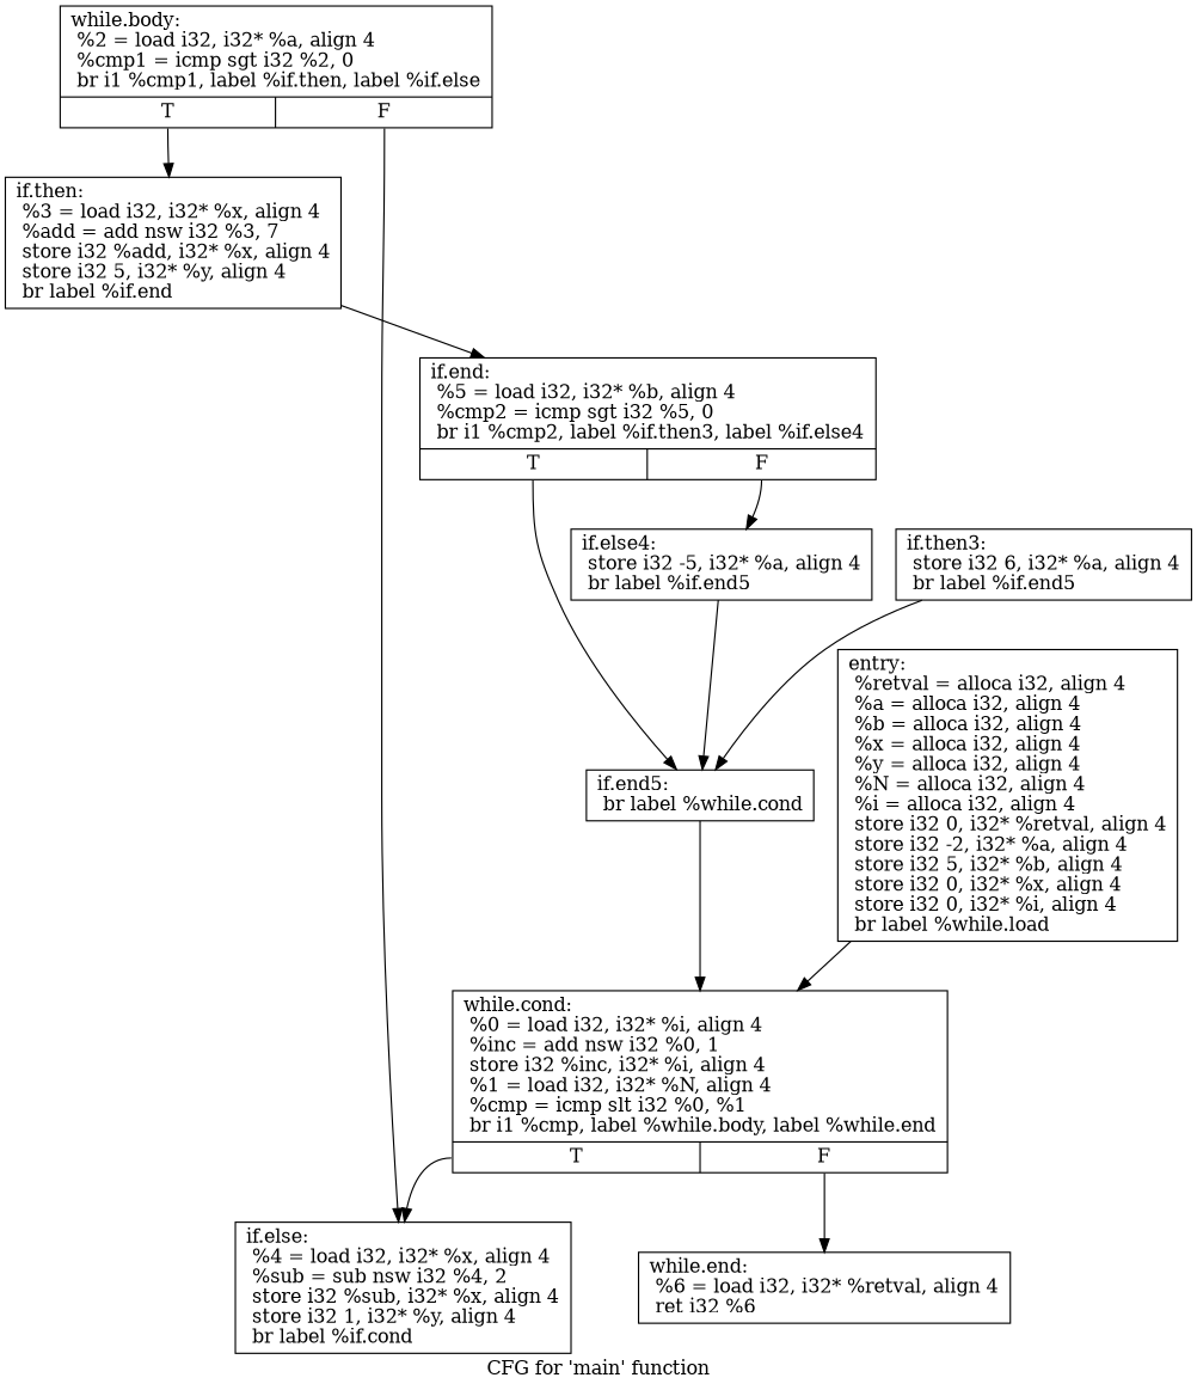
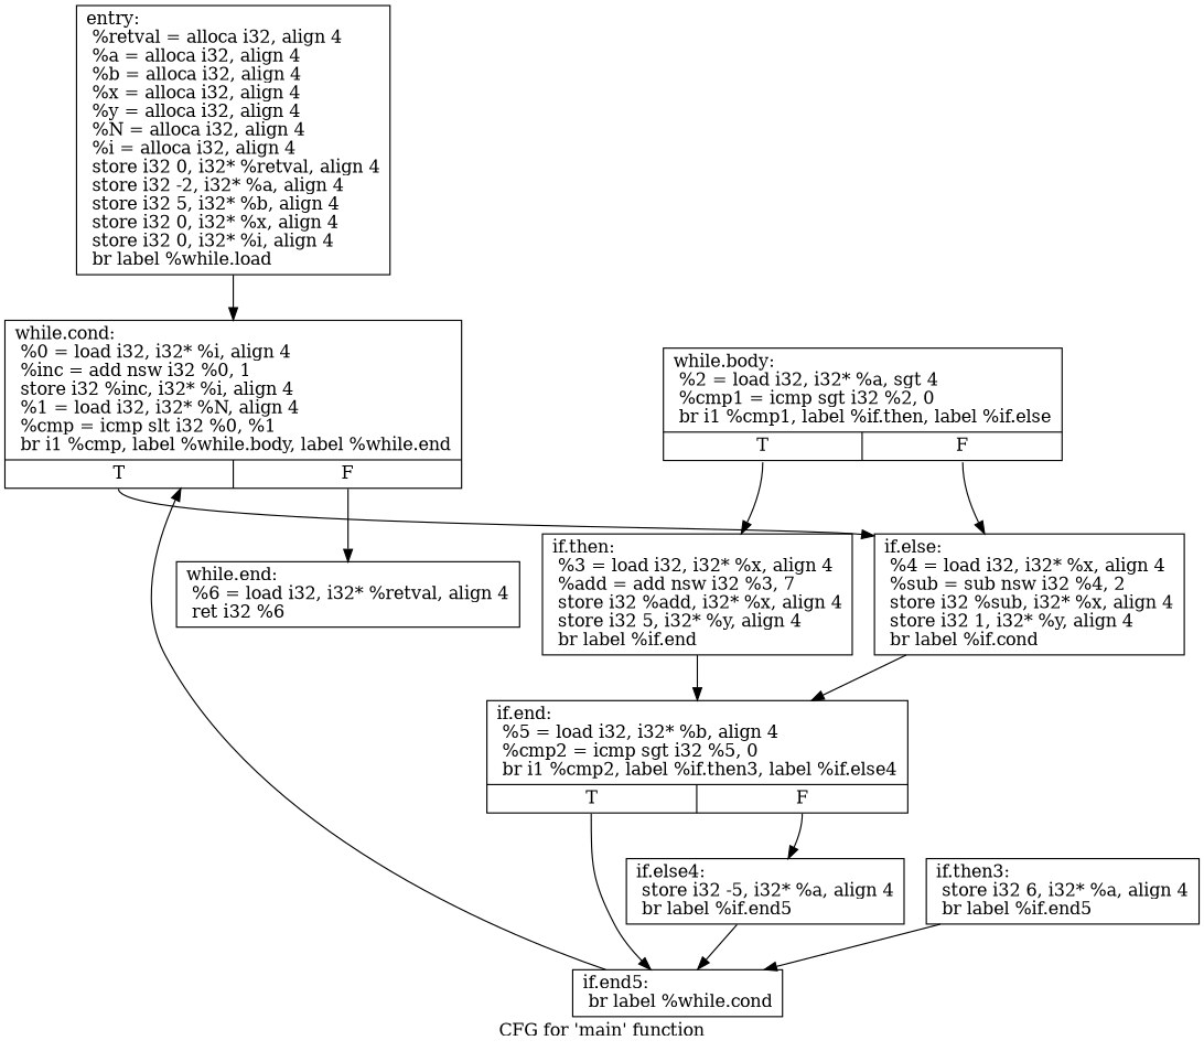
  digraph {
    label="CFG for 'main' function"
    node [shape=record]
    n1 [label="{entry:\l  %retval = alloca i32, align 4\l  %a = alloca i32, align 4\l  %b = alloca i32, align 4\l  %x = alloca i32, align 4\l  %y = alloca i32, align 4\l  %N = alloca i32, align 4\l  %i = alloca i32, align 4\l  store i32 0, i32* %retval, align 4\l  store i32 -2, i32* %a, align 4\l  store i32 5, i32* %b, align 4\l  store i32 0, i32* %x, align 4\l  store i32 0, i32* %i, align 4\l  br label %while.load\l}"]
    n2 [label="{while.cond:                                       \l  %0 = load i32, i32* %i, align 4\l  %inc = add nsw i32 %0, 1\l  store i32 %inc, i32* %i, align 4\l  %1 = load i32, i32* %N, align 4\l  %cmp = icmp slt i32 %0, %1\l  br i1 %cmp, label %while.body, label %while.end\l|{<s0>T|<s1>F}}"]
    n3 [label="{while.end:                                        \l  %6 = load i32, i32* %retval, align 4\l  ret i32 %6\l}"]
    n4 [label="{if.else:                                          \l  %4 = load i32, i32* %x, align 4\l  %sub = sub nsw i32 %4, 2\l  store i32 %sub, i32* %x, align 4\l  store i32 1, i32* %y, align 4\l  br label %if.cond\l}"]
-   n5 [label="{while.body:                                       \l  %2 = load i32, i32* %a, align 4\l  %cmp1 = icmp sgt i32 %2, 0\l  br i1 %cmp1, label %if.then, label %if.else\l|{<s0>T|<s1>F}}"]
+   n5 [label="{while.body:                                       \l  %2 = load i32, i32* %a, sgt 4\l  %cmp1 = icmp sgt i32 %2, 0\l  br i1 %cmp1, label %if.then, label %if.else\l|{<s0>T|<s1>F}}"]
    n6 [label="{if.then:                                          \l  %3 = load i32, i32* %x, align 4\l  %add = add nsw i32 %3, 7\l  store i32 %add, i32* %x, align 4\l  store i32 5, i32* %y, align 4\l  br label %if.end\l}"]
    n7 [label="{if.end:                                           \l  %5 = load i32, i32* %b, align 4\l  %cmp2 = icmp sgt i32 %5, 0\l  br i1 %cmp2, label %if.then3, label %if.else4\l|{<s0>T|<s1>F}}"]
    n8 [label="{if.else4:                                         \l  store i32 -5, i32* %a, align 4\l  br label %if.end5\l}"]
    n9 [label="{if.end5:                                          \l  br label %while.cond\l}"]
    n10 [label="{if.then3:                                         \l  store i32 6, i32* %a, align 4\l  br label %if.end5\l}"]
    n1 -> n2
    n2 -> n3 [tailport=s1]
    n2 -> n4 [tailport=s0]
+   n4 -> n7
    n5 -> n4 [tailport=s1]
    n5 -> n6 [tailport=s0]
    n6 -> n7
    n7 -> n8 [tailport=s1]
    n7 -> n9 [tailport=s0]
    n8 -> n9
    n9 -> n2
    n10 -> n9
  }
